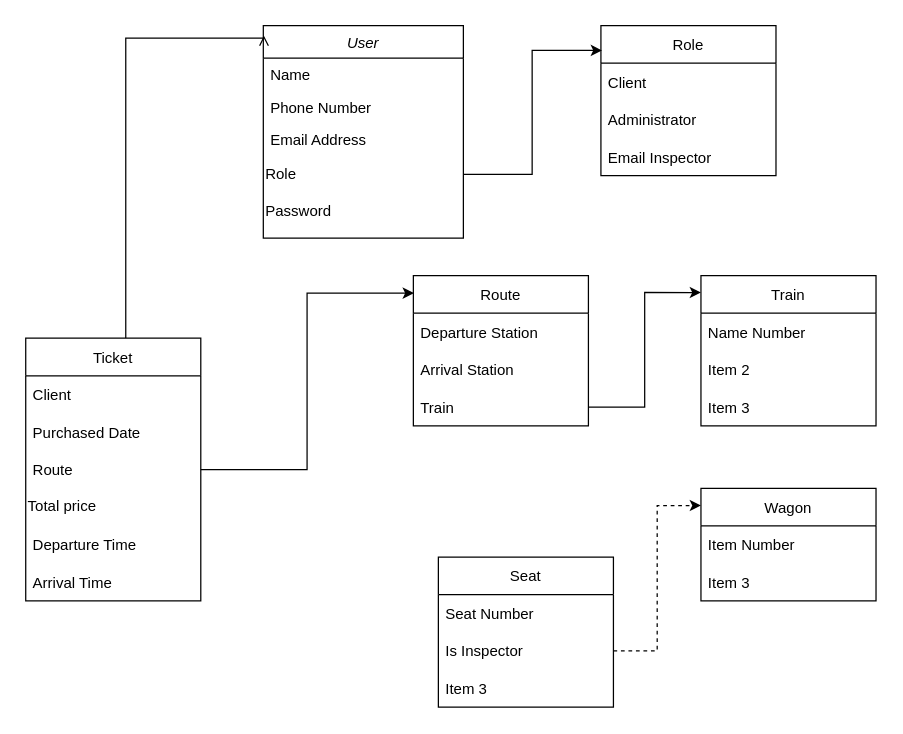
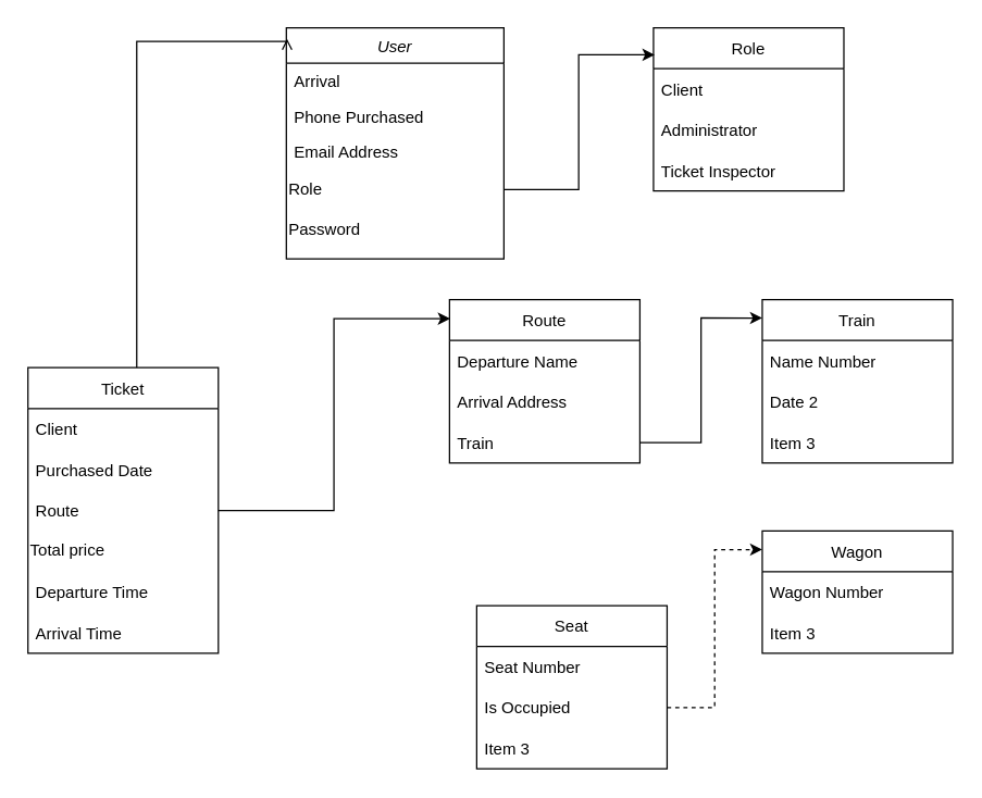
  <mxCell id="0" />
  <mxCell id="1" parent="0" />
  <mxCell id="2" value="User" style="swimlane;fontStyle=2;align=center;verticalAlign=top;childLayout=stackLayout;horizontal=1;startSize=26;horizontalStack=0;resizeParent=1;resizeLast=0;collapsible=1;marginBottom=0;rounded=0;shadow=0;strokeWidth=1;" parent="1" vertex="1"><mxGeometry x="210" y="20" width="160" height="170" as="geometry"><mxRectangle x="230" y="140" width="160" height="26" as="alternateBounds" /></mxGeometry></mxCell>
- <mxCell id="3" value="Name" style="text;align=left;verticalAlign=top;spacingLeft=4;spacingRight=4;overflow=hidden;rotatable=0;points=[[0,0.5],[1,0.5]];portConstraint=eastwest;" parent="2" vertex="1"><mxGeometry y="26" width="160" height="26" as="geometry" /></mxCell>
- <mxCell id="4" value="Phone Number" style="text;align=left;verticalAlign=top;spacingLeft=4;spacingRight=4;overflow=hidden;rotatable=0;points=[[0,0.5],[1,0.5]];portConstraint=eastwest;rounded=0;shadow=0;html=0;" parent="2" vertex="1"><mxGeometry y="52" width="160" height="26" as="geometry" /></mxCell>
+ <mxCell id="3" value="Arrival" style="text;align=left;verticalAlign=top;spacingLeft=4;spacingRight=4;overflow=hidden;rotatable=0;points=[[0,0.5],[1,0.5]];portConstraint=eastwest;" parent="2" vertex="1"><mxGeometry y="26" width="160" height="26" as="geometry" /></mxCell>
+ <mxCell id="4" value="Phone Purchased" style="text;align=left;verticalAlign=top;spacingLeft=4;spacingRight=4;overflow=hidden;rotatable=0;points=[[0,0.5],[1,0.5]];portConstraint=eastwest;rounded=0;shadow=0;html=0;" parent="2" vertex="1"><mxGeometry y="52" width="160" height="26" as="geometry" /></mxCell>
  <mxCell id="5" value="Email Address" style="text;align=left;verticalAlign=top;spacingLeft=4;spacingRight=4;overflow=hidden;rotatable=0;points=[[0,0.5],[1,0.5]];portConstraint=eastwest;rounded=0;shadow=0;html=0;" parent="2" vertex="1"><mxGeometry y="78" width="160" height="26" as="geometry" /></mxCell>
  <mxCell id="6" value="Role" style="text;html=1;strokeColor=none;fillColor=none;align=left;verticalAlign=middle;whiteSpace=wrap;rounded=0;" vertex="1" parent="2"><mxGeometry y="104" width="160" height="30" as="geometry" /></mxCell>
  <mxCell id="7" value="Password" style="text;html=1;strokeColor=none;fillColor=none;align=left;verticalAlign=middle;whiteSpace=wrap;rounded=0;" vertex="1" parent="2"><mxGeometry y="134" width="160" height="30" as="geometry" /></mxCell>
  <mxCell id="8" value="Role" style="swimlane;fontStyle=0;childLayout=stackLayout;horizontal=1;startSize=30;horizontalStack=0;resizeParent=1;resizeParentMax=0;resizeLast=0;collapsible=1;marginBottom=0;align=center;" vertex="1" parent="1"><mxGeometry x="480" y="20" width="140" height="120" as="geometry" /></mxCell>
  <mxCell id="9" value="Client" style="text;strokeColor=none;fillColor=none;align=left;verticalAlign=middle;spacingLeft=4;spacingRight=4;overflow=hidden;points=[[0,0.5],[1,0.5]];portConstraint=eastwest;rotatable=0;" vertex="1" parent="8"><mxGeometry y="30" width="140" height="30" as="geometry" /></mxCell>
  <mxCell id="10" value="Administrator" style="text;strokeColor=none;fillColor=none;align=left;verticalAlign=middle;spacingLeft=4;spacingRight=4;overflow=hidden;points=[[0,0.5],[1,0.5]];portConstraint=eastwest;rotatable=0;" vertex="1" parent="8"><mxGeometry y="60" width="140" height="30" as="geometry" /></mxCell>
- <mxCell id="11" value="Email Inspector" style="text;strokeColor=none;fillColor=none;align=left;verticalAlign=middle;spacingLeft=4;spacingRight=4;overflow=hidden;points=[[0,0.5],[1,0.5]];portConstraint=eastwest;rotatable=0;" vertex="1" parent="8"><mxGeometry y="90" width="140" height="30" as="geometry" /></mxCell>
+ <mxCell id="11" value="Ticket Inspector" style="text;strokeColor=none;fillColor=none;align=left;verticalAlign=middle;spacingLeft=4;spacingRight=4;overflow=hidden;points=[[0,0.5],[1,0.5]];portConstraint=eastwest;rotatable=0;" vertex="1" parent="8"><mxGeometry y="90" width="140" height="30" as="geometry" /></mxCell>
  <mxCell id="12" style="edgeStyle=orthogonalEdgeStyle;rounded=0;orthogonalLoop=1;jettySize=auto;html=1;exitX=1;exitY=0.5;exitDx=0;exitDy=0;entryX=0.006;entryY=0.165;entryDx=0;entryDy=0;entryPerimeter=0;" edge="1" parent="1" source="6" target="8"><mxGeometry relative="1" as="geometry" /></mxCell>
  <mxCell id="13" style="edgeStyle=orthogonalEdgeStyle;rounded=0;orthogonalLoop=1;jettySize=auto;html=1;entryX=0.003;entryY=0.047;entryDx=0;entryDy=0;entryPerimeter=0;endArrow=open;" edge="1" parent="1" source="14" target="2"><mxGeometry relative="1" as="geometry"><Array as="points"><mxPoint x="100" y="30" /></Array></mxGeometry></mxCell>
  <mxCell id="14" value="Ticket" style="swimlane;fontStyle=0;childLayout=stackLayout;horizontal=1;startSize=30;horizontalStack=0;resizeParent=1;resizeParentMax=0;resizeLast=0;collapsible=1;marginBottom=0;align=center;" vertex="1" parent="1"><mxGeometry x="20" y="270" width="140" height="210" as="geometry" /></mxCell>
  <mxCell id="15" value="Client" style="text;strokeColor=none;fillColor=none;align=left;verticalAlign=middle;spacingLeft=4;spacingRight=4;overflow=hidden;points=[[0,0.5],[1,0.5]];portConstraint=eastwest;rotatable=0;" vertex="1" parent="14"><mxGeometry y="30" width="140" height="30" as="geometry" /></mxCell>
  <mxCell id="16" value="Purchased Date" style="text;strokeColor=none;fillColor=none;align=left;verticalAlign=middle;spacingLeft=4;spacingRight=4;overflow=hidden;points=[[0,0.5],[1,0.5]];portConstraint=eastwest;rotatable=0;" vertex="1" parent="14"><mxGeometry y="60" width="140" height="30" as="geometry" /></mxCell>
  <mxCell id="17" value="Route" style="text;strokeColor=none;fillColor=none;align=left;verticalAlign=middle;spacingLeft=4;spacingRight=4;overflow=hidden;points=[[0,0.5],[1,0.5]];portConstraint=eastwest;rotatable=0;" vertex="1" parent="14"><mxGeometry y="90" width="140" height="30" as="geometry" /></mxCell>
  <mxCell id="18" value="Total price" style="text;html=1;strokeColor=none;fillColor=none;align=left;verticalAlign=middle;whiteSpace=wrap;rounded=0;" vertex="1" parent="14"><mxGeometry y="120" width="140" height="30" as="geometry" /></mxCell>
  <mxCell id="19" value="Departure Time" style="text;strokeColor=none;fillColor=none;align=left;verticalAlign=middle;spacingLeft=4;spacingRight=4;overflow=hidden;points=[[0,0.5],[1,0.5]];portConstraint=eastwest;rotatable=0;" vertex="1" parent="14"><mxGeometry y="150" width="140" height="30" as="geometry" /></mxCell>
  <mxCell id="20" value="Arrival Time" style="text;strokeColor=none;fillColor=none;align=left;verticalAlign=middle;spacingLeft=4;spacingRight=4;overflow=hidden;points=[[0,0.5],[1,0.5]];portConstraint=eastwest;rotatable=0;" vertex="1" parent="14"><mxGeometry y="180" width="140" height="30" as="geometry" /></mxCell>
  <mxCell id="21" value="Route" style="swimlane;fontStyle=0;childLayout=stackLayout;horizontal=1;startSize=30;horizontalStack=0;resizeParent=1;resizeParentMax=0;resizeLast=0;collapsible=1;marginBottom=0;align=center;" vertex="1" parent="1"><mxGeometry x="330" y="220" width="140" height="120" as="geometry" /></mxCell>
- <mxCell id="22" value="Departure Station" style="text;strokeColor=none;fillColor=none;align=left;verticalAlign=middle;spacingLeft=4;spacingRight=4;overflow=hidden;points=[[0,0.5],[1,0.5]];portConstraint=eastwest;rotatable=0;" vertex="1" parent="21"><mxGeometry y="30" width="140" height="30" as="geometry" /></mxCell>
- <mxCell id="23" value="Arrival Station" style="text;strokeColor=none;fillColor=none;align=left;verticalAlign=middle;spacingLeft=4;spacingRight=4;overflow=hidden;points=[[0,0.5],[1,0.5]];portConstraint=eastwest;rotatable=0;" vertex="1" parent="21"><mxGeometry y="60" width="140" height="30" as="geometry" /></mxCell>
+ <mxCell id="22" value="Departure Name" style="text;strokeColor=none;fillColor=none;align=left;verticalAlign=middle;spacingLeft=4;spacingRight=4;overflow=hidden;points=[[0,0.5],[1,0.5]];portConstraint=eastwest;rotatable=0;" vertex="1" parent="21"><mxGeometry y="30" width="140" height="30" as="geometry" /></mxCell>
+ <mxCell id="23" value="Arrival Address" style="text;strokeColor=none;fillColor=none;align=left;verticalAlign=middle;spacingLeft=4;spacingRight=4;overflow=hidden;points=[[0,0.5],[1,0.5]];portConstraint=eastwest;rotatable=0;" vertex="1" parent="21"><mxGeometry y="60" width="140" height="30" as="geometry" /></mxCell>
  <mxCell id="24" value="Train" style="text;strokeColor=none;fillColor=none;align=left;verticalAlign=middle;spacingLeft=4;spacingRight=4;overflow=hidden;points=[[0,0.5],[1,0.5]];portConstraint=eastwest;rotatable=0;" vertex="1" parent="21"><mxGeometry y="90" width="140" height="30" as="geometry" /></mxCell>
  <mxCell id="25" style="edgeStyle=orthogonalEdgeStyle;rounded=0;orthogonalLoop=1;jettySize=auto;html=1;entryX=0.003;entryY=0.116;entryDx=0;entryDy=0;entryPerimeter=0;" edge="1" parent="1" source="17" target="21"><mxGeometry relative="1" as="geometry" /></mxCell>
  <mxCell id="26" value="Train" style="swimlane;fontStyle=0;childLayout=stackLayout;horizontal=1;startSize=30;horizontalStack=0;resizeParent=1;resizeParentMax=0;resizeLast=0;collapsible=1;marginBottom=0;align=center;" vertex="1" parent="1"><mxGeometry x="560" y="220" width="140" height="120" as="geometry" /></mxCell>
  <mxCell id="27" value="Name Number" style="text;strokeColor=none;fillColor=none;align=left;verticalAlign=middle;spacingLeft=4;spacingRight=4;overflow=hidden;points=[[0,0.5],[1,0.5]];portConstraint=eastwest;rotatable=0;" vertex="1" parent="26"><mxGeometry y="30" width="140" height="30" as="geometry" /></mxCell>
- <mxCell id="28" value="Item 2" style="text;strokeColor=none;fillColor=none;align=left;verticalAlign=middle;spacingLeft=4;spacingRight=4;overflow=hidden;points=[[0,0.5],[1,0.5]];portConstraint=eastwest;rotatable=0;" vertex="1" parent="26"><mxGeometry y="60" width="140" height="30" as="geometry" /></mxCell>
+ <mxCell id="28" value="Date 2" style="text;strokeColor=none;fillColor=none;align=left;verticalAlign=middle;spacingLeft=4;spacingRight=4;overflow=hidden;points=[[0,0.5],[1,0.5]];portConstraint=eastwest;rotatable=0;" vertex="1" parent="26"><mxGeometry y="60" width="140" height="30" as="geometry" /></mxCell>
  <mxCell id="29" value="Item 3" style="text;strokeColor=none;fillColor=none;align=left;verticalAlign=middle;spacingLeft=4;spacingRight=4;overflow=hidden;points=[[0,0.5],[1,0.5]];portConstraint=eastwest;rotatable=0;" vertex="1" parent="26"><mxGeometry y="90" width="140" height="30" as="geometry" /></mxCell>
  <mxCell id="30" style="edgeStyle=orthogonalEdgeStyle;rounded=0;orthogonalLoop=1;jettySize=auto;html=1;entryX=0;entryY=0.112;entryDx=0;entryDy=0;entryPerimeter=0;" edge="1" parent="1" source="24" target="26"><mxGeometry relative="1" as="geometry" /></mxCell>
  <mxCell id="31" value="Wagon" style="swimlane;fontStyle=0;childLayout=stackLayout;horizontal=1;startSize=30;horizontalStack=0;resizeParent=1;resizeParentMax=0;resizeLast=0;collapsible=1;marginBottom=0;align=center;" vertex="1" parent="1"><mxGeometry x="560" y="390" width="140" height="90" as="geometry" /></mxCell>
- <mxCell id="32" value="Item Number" style="text;strokeColor=none;fillColor=none;align=left;verticalAlign=middle;spacingLeft=4;spacingRight=4;overflow=hidden;points=[[0,0.5],[1,0.5]];portConstraint=eastwest;rotatable=0;" vertex="1" parent="31"><mxGeometry y="30" width="140" height="30" as="geometry" /></mxCell>
+ <mxCell id="32" value="Wagon Number" style="text;strokeColor=none;fillColor=none;align=left;verticalAlign=middle;spacingLeft=4;spacingRight=4;overflow=hidden;points=[[0,0.5],[1,0.5]];portConstraint=eastwest;rotatable=0;" vertex="1" parent="31"><mxGeometry y="30" width="140" height="30" as="geometry" /></mxCell>
  <mxCell id="33" value="Item 3" style="text;strokeColor=none;fillColor=none;align=left;verticalAlign=middle;spacingLeft=4;spacingRight=4;overflow=hidden;points=[[0,0.5],[1,0.5]];portConstraint=eastwest;rotatable=0;" vertex="1" parent="31"><mxGeometry y="60" width="140" height="30" as="geometry" /></mxCell>
  <mxCell id="34" value="Seat" style="swimlane;fontStyle=0;childLayout=stackLayout;horizontal=1;startSize=30;horizontalStack=0;resizeParent=1;resizeParentMax=0;resizeLast=0;collapsible=1;marginBottom=0;align=center;" vertex="1" parent="1"><mxGeometry x="350" y="445" width="140" height="120" as="geometry" /></mxCell>
  <mxCell id="35" value="Seat Number" style="text;strokeColor=none;fillColor=none;align=left;verticalAlign=middle;spacingLeft=4;spacingRight=4;overflow=hidden;points=[[0,0.5],[1,0.5]];portConstraint=eastwest;rotatable=0;" vertex="1" parent="34"><mxGeometry y="30" width="140" height="30" as="geometry" /></mxCell>
- <mxCell id="36" value="Is Inspector" style="text;strokeColor=none;fillColor=none;align=left;verticalAlign=middle;spacingLeft=4;spacingRight=4;overflow=hidden;points=[[0,0.5],[1,0.5]];portConstraint=eastwest;rotatable=0;" vertex="1" parent="34"><mxGeometry y="60" width="140" height="30" as="geometry" /></mxCell>
+ <mxCell id="36" value="Is Occupied" style="text;strokeColor=none;fillColor=none;align=left;verticalAlign=middle;spacingLeft=4;spacingRight=4;overflow=hidden;points=[[0,0.5],[1,0.5]];portConstraint=eastwest;rotatable=0;" vertex="1" parent="34"><mxGeometry y="60" width="140" height="30" as="geometry" /></mxCell>
  <mxCell id="37" value="Item 3" style="text;strokeColor=none;fillColor=none;align=left;verticalAlign=middle;spacingLeft=4;spacingRight=4;overflow=hidden;points=[[0,0.5],[1,0.5]];portConstraint=eastwest;rotatable=0;" vertex="1" parent="34"><mxGeometry y="90" width="140" height="30" as="geometry" /></mxCell>
  <mxCell id="38" style="edgeStyle=orthogonalEdgeStyle;rounded=0;orthogonalLoop=1;jettySize=auto;html=1;entryX=0;entryY=0.153;entryDx=0;entryDy=0;entryPerimeter=0;dashed=1;" edge="1" parent="1" source="36" target="31"><mxGeometry relative="1" as="geometry" /></mxCell>
